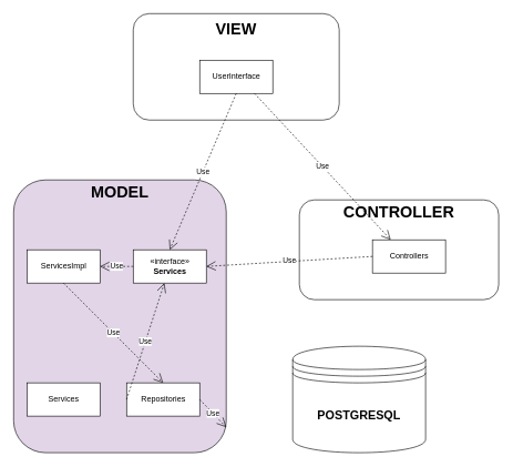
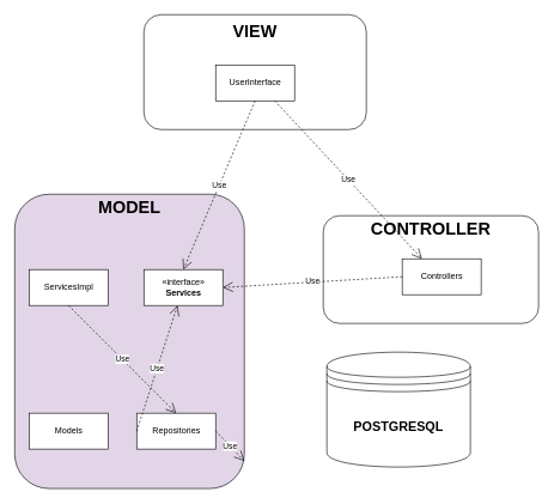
  <mxCell id="0" />
  <mxCell id="1" parent="0" />
  <mxCell id="2" value="&lt;b&gt;&lt;font style=&quot;font-size: 24px&quot;&gt;VIEW&lt;br&gt;&lt;br&gt;&lt;br&gt;&lt;br&gt;&lt;br&gt;&lt;/font&gt;&lt;/b&gt;" style="rounded=1;whiteSpace=wrap;html=1;" vertex="1" parent="1"><mxGeometry x="200" y="20" width="310" height="160" as="geometry" /></mxCell>
  <mxCell id="3" value="&lt;span style=&quot;font-size: 24px&quot;&gt;&lt;b&gt;CONTROLLER&lt;br&gt;&lt;br&gt;&lt;br&gt;&lt;br&gt;&lt;br&gt;&lt;/b&gt;&lt;/span&gt;" style="rounded=1;whiteSpace=wrap;html=1;" vertex="1" parent="1"><mxGeometry x="450" y="300" width="300" height="150" as="geometry" /></mxCell>
  <mxCell id="4" value="&lt;font style=&quot;font-size: 24px&quot;&gt;&lt;b&gt;MODEL&lt;br&gt;&lt;br&gt;&lt;br&gt;&lt;br&gt;&lt;br&gt;&lt;br&gt;&lt;br&gt;&lt;br&gt;&lt;br&gt;&lt;br&gt;&lt;br&gt;&lt;br&gt;&lt;br&gt;&lt;br&gt;&lt;/b&gt;&lt;/font&gt;" style="rounded=1;whiteSpace=wrap;html=1;fillColor=#e1d5e7;" vertex="1" parent="1"><mxGeometry x="20" y="270" width="320" height="410" as="geometry" /></mxCell>
- <mxCell id="5" value="&lt;font style=&quot;font-size: 18px&quot;&gt;&lt;b&gt;POSTGRESQL&lt;/b&gt;&lt;/font&gt;" style="shape=datastore;whiteSpace=wrap;html=1;" vertex="1" parent="1"><mxGeometry x="440" y="520" width="200" height="160" as="geometry" /></mxCell>
+ <mxCell id="5" value="&lt;font style=&quot;font-size: 18px&quot;&gt;&lt;b&gt;POSTGRESQL&lt;/b&gt;&lt;/font&gt;" style="shape=datastore;whiteSpace=wrap;html=1;" vertex="1" parent="1"><mxGeometry x="455" y="490" width="200" height="160" as="geometry" /></mxCell>
  <mxCell id="6" value="UserInterface" style="html=1;" vertex="1" parent="1"><mxGeometry x="300" y="90" width="110" height="50" as="geometry" /></mxCell>
  <mxCell id="7" value="Controllers" style="html=1;" vertex="1" parent="1"><mxGeometry x="560" y="360" width="110" height="50" as="geometry" /></mxCell>
  <mxCell id="8" value="Repositories" style="html=1;" vertex="1" parent="1"><mxGeometry x="190" y="575" width="110" height="50" as="geometry" /></mxCell>
- <mxCell id="9" value="Services" style="html=1;" vertex="1" parent="1"><mxGeometry x="40" y="575" width="110" height="50" as="geometry" /></mxCell>
+ <mxCell id="9" value="Models" style="html=1;" vertex="1" parent="1"><mxGeometry x="40" y="575" width="110" height="50" as="geometry" /></mxCell>
  <mxCell id="10" value="ServicesImpl" style="html=1;" vertex="1" parent="1"><mxGeometry x="40" y="375" width="110" height="50" as="geometry" /></mxCell>
  <mxCell id="11" value="«interface»&lt;br&gt;&lt;b&gt;Services&lt;/b&gt;" style="html=1;" vertex="1" parent="1"><mxGeometry x="200" y="375" width="110" height="50" as="geometry" /></mxCell>
- <mxCell id="12" value="Use" style="endArrow=open;endSize=12;dashed=1;html=1;entryX=1;entryY=0.5;entryDx=0;entryDy=0;exitX=0;exitY=0.5;exitDx=0;exitDy=0;" edge="1" parent="1" source="11" target="10"><mxGeometry width="160" relative="1" as="geometry"><mxPoint x="20" y="700" as="sourcePoint" /><mxPoint x="180" y="700" as="targetPoint" /></mxGeometry></mxCell>
  <mxCell id="13" value="Use" style="endArrow=open;endSize=12;dashed=1;html=1;entryX=0.5;entryY=0;entryDx=0;entryDy=0;exitX=0.5;exitY=1;exitDx=0;exitDy=0;" edge="1" parent="1" source="10" target="8"><mxGeometry width="160" relative="1" as="geometry"><mxPoint x="10" y="740" as="sourcePoint" /><mxPoint x="170" y="740" as="targetPoint" /></mxGeometry></mxCell>
  <mxCell id="14" value="Use" style="endArrow=open;endSize=12;dashed=1;html=1;exitX=0;exitY=0.5;exitDx=0;exitDy=0;" edge="1" parent="1" source="8" target="11"><mxGeometry width="160" relative="1" as="geometry"><mxPoint x="0" y="780" as="sourcePoint" /><mxPoint x="160" y="780" as="targetPoint" /></mxGeometry></mxCell>
  <mxCell id="15" value="Use" style="endArrow=open;endSize=12;dashed=1;html=1;exitX=1;exitY=0.5;exitDx=0;exitDy=0;" edge="1" parent="1" source="8" target="4"><mxGeometry width="160" relative="1" as="geometry"><mxPoint x="-10" y="820" as="sourcePoint" /><mxPoint x="150" y="820" as="targetPoint" /></mxGeometry></mxCell>
  <mxCell id="16" value="Use" style="endArrow=open;endSize=12;dashed=1;html=1;entryX=1;entryY=0.5;entryDx=0;entryDy=0;exitX=0;exitY=0.5;exitDx=0;exitDy=0;" edge="1" parent="1" source="7" target="11"><mxGeometry width="160" relative="1" as="geometry"><mxPoint x="20" y="700" as="sourcePoint" /><mxPoint x="180" y="700" as="targetPoint" /></mxGeometry></mxCell>
  <mxCell id="17" value="Use" style="endArrow=open;endSize=12;dashed=1;html=1;entryX=0.5;entryY=0;entryDx=0;entryDy=0;exitX=0.5;exitY=1;exitDx=0;exitDy=0;" edge="1" parent="1" source="6" target="11"><mxGeometry width="160" relative="1" as="geometry"><mxPoint x="20" y="700" as="sourcePoint" /><mxPoint x="180" y="700" as="targetPoint" /></mxGeometry></mxCell>
  <mxCell id="18" value="Use" style="endArrow=open;endSize=12;dashed=1;html=1;entryX=0.25;entryY=0;entryDx=0;entryDy=0;exitX=0.75;exitY=1;exitDx=0;exitDy=0;" edge="1" parent="1" source="6" target="7"><mxGeometry width="160" relative="1" as="geometry"><mxPoint x="10" y="740" as="sourcePoint" /><mxPoint x="170" y="740" as="targetPoint" /></mxGeometry></mxCell>
